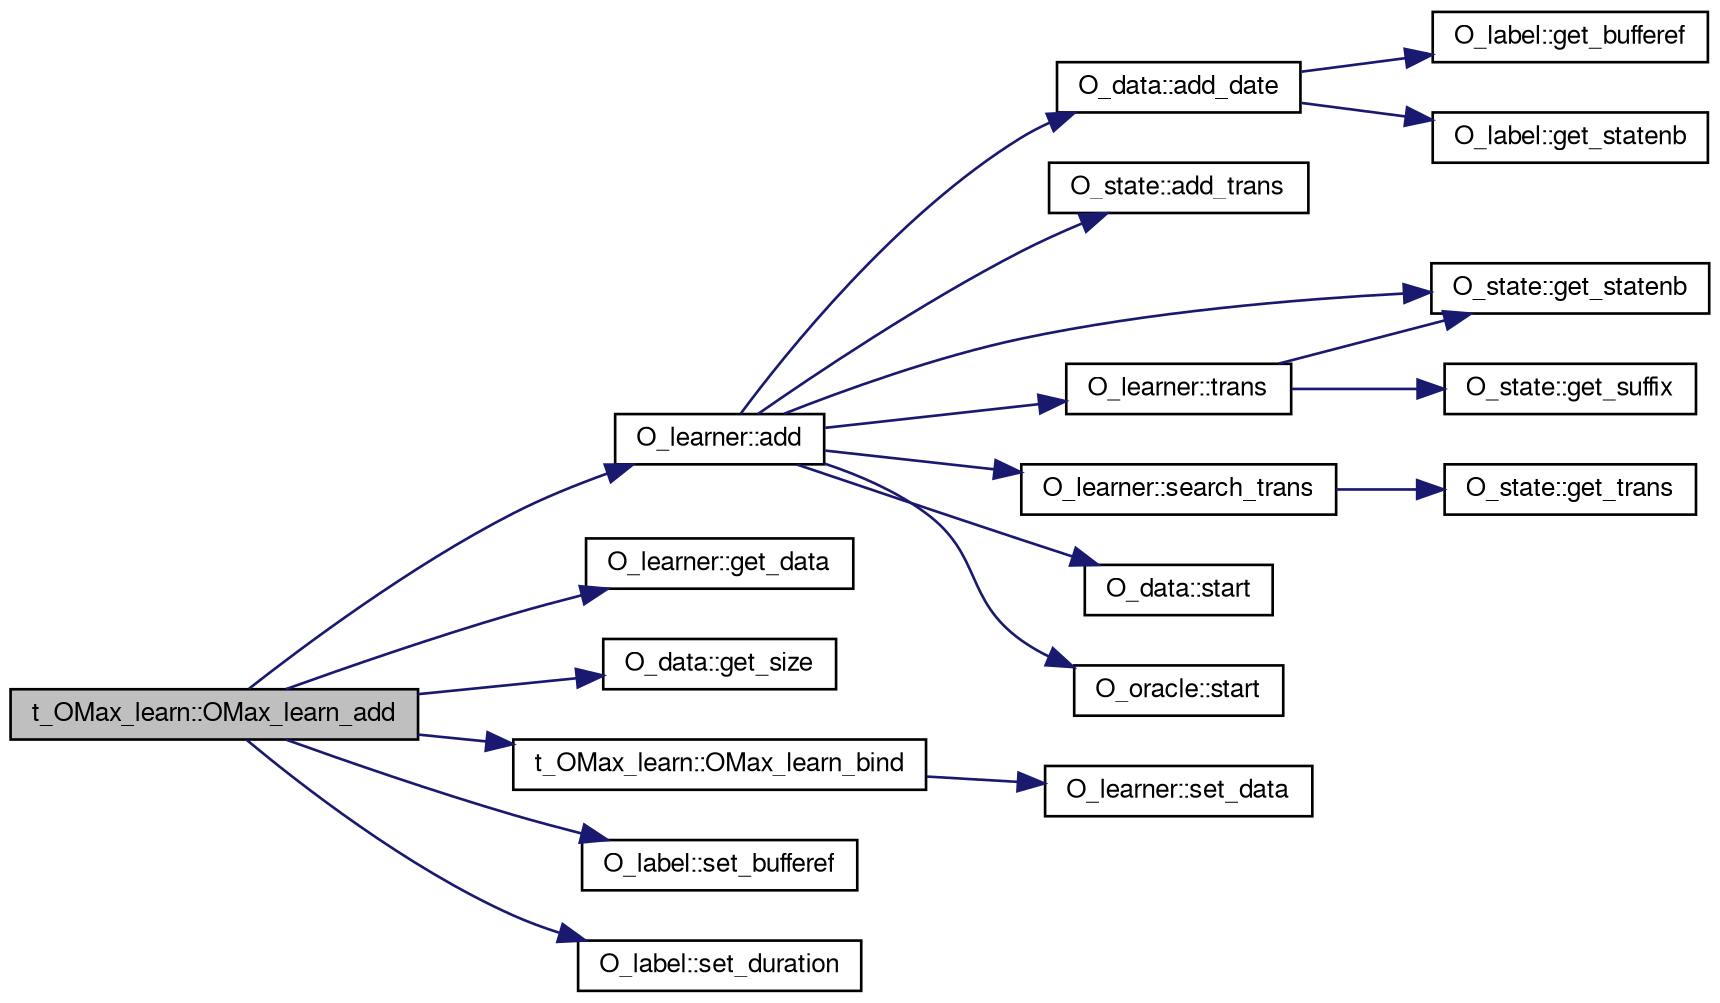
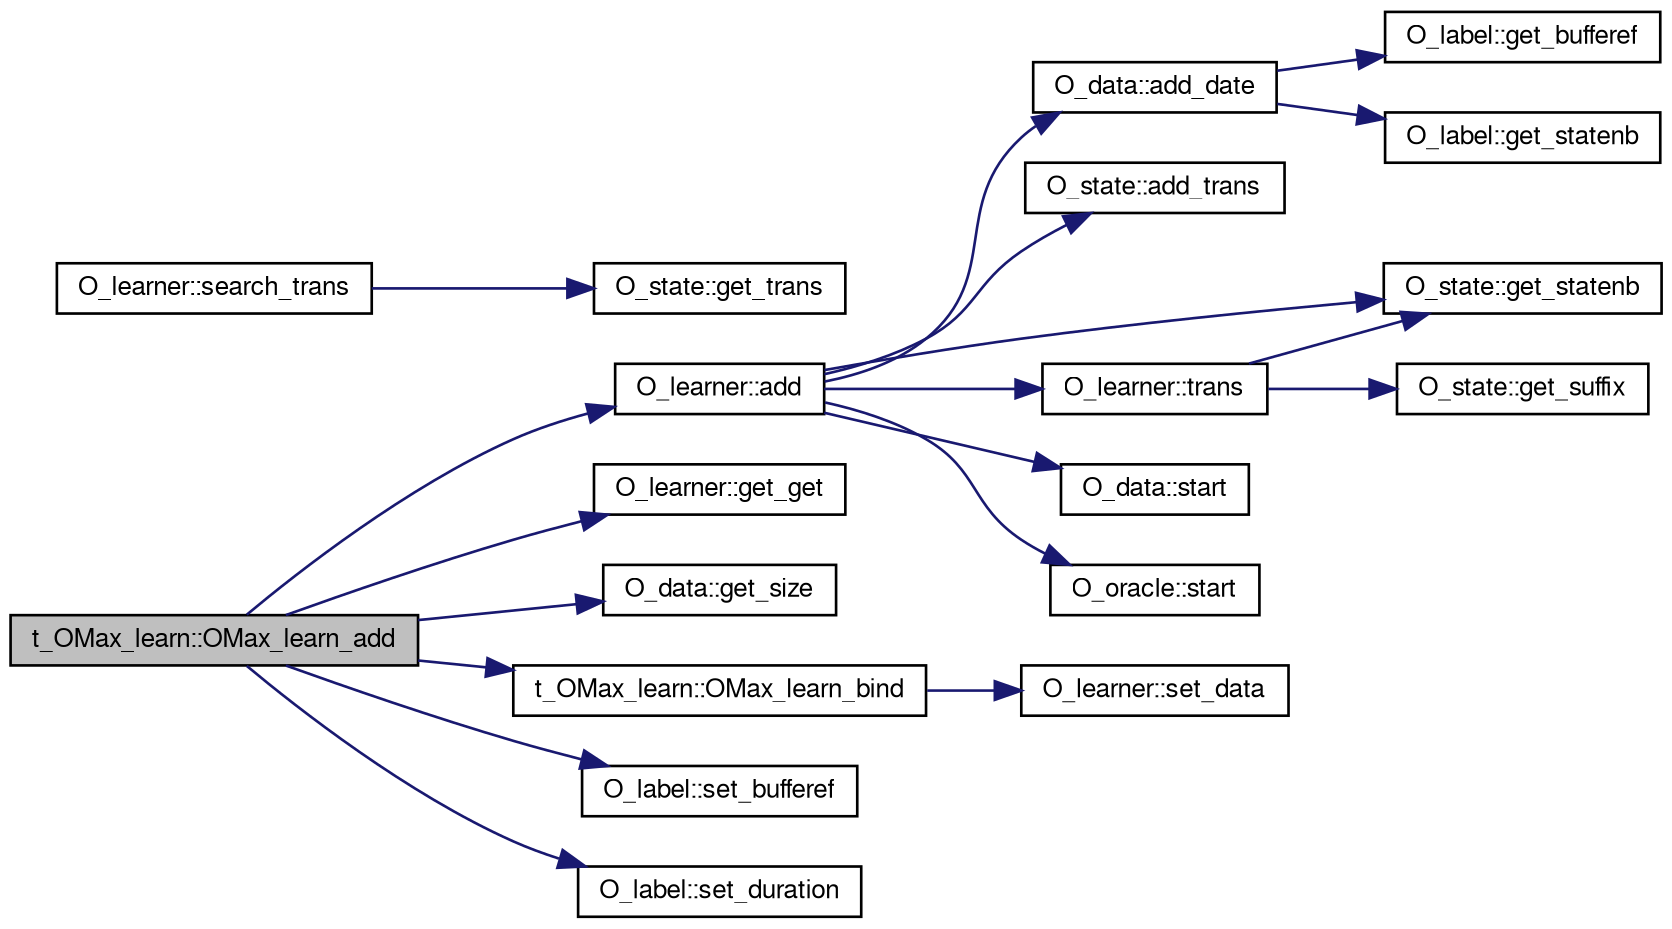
  digraph {
    rankdir=LR
    node [color=black fontname=FreeSans fontsize=10 shape=record]
    edge [color=midnightblue fontname=FreeSans fontsize=10 labelfontname=FreeSans labelfontsize=10 style=solid]
    n1 [fillcolor=grey75 fontcolor=black height=0.2 label="t_OMax_learn::OMax_learn_add" style=filled width=0.4]
    n2 [height=0.2 label="O_learner::add" width=0.4]
-   n3 [height=0.2 label="O_learner::get_data" width=0.4]
+   n3 [height=0.2 label="O_learner::get_get" width=0.4]
    n4 [height=0.2 label="O_data::get_size" width=0.4]
    n5 [height=0.2 label="t_OMax_learn::OMax_learn_bind" width=0.4]
    n6 [height=0.2 label="O_label::set_bufferef" width=0.4]
    n7 [height=0.2 label="O_label::set_duration" width=0.4]
    n8 [height=0.2 label="O_data::add_date" width=0.4]
    n9 [height=0.2 label="O_state::add_trans" width=0.4]
    n10 [height=0.2 label="O_state::get_statenb" width=0.4]
    n11 [height=0.2 label="O_learner::trans" width=0.4]
    n12 [height=0.2 label="O_learner::search_trans" width=0.4]
    n13 [height=0.2 label="O_data::start" width=0.4]
    n14 [height=0.2 label="O_oracle::start" width=0.4]
    n15 [height=0.2 label="O_learner::set_data" width=0.4]
    n16 [height=0.2 label="O_label::get_bufferef" width=0.4]
    n17 [height=0.2 label="O_label::get_statenb" width=0.4]
    n18 [height=0.2 label="O_state::get_suffix" width=0.4]
    n19 [height=0.2 label="O_state::get_trans" width=0.4]
    n1 -> n2
    n1 -> n3
    n1 -> n4
    n1 -> n5
    n1 -> n6
    n1 -> n7
    n2 -> n8
    n2 -> n9
    n2 -> n10
    n2 -> n11
-   n2 -> n12
    n2 -> n13
    n2 -> n14
    n5 -> n15
    n8 -> n16
    n8 -> n17
    n11 -> n10
    n11 -> n18
    n12 -> n19
  }
